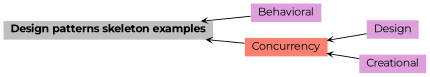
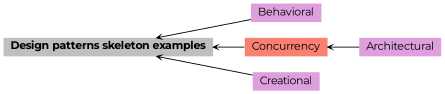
  digraph {
    fontname=Montserrat
    rankdir=LR
    node [color=black fillcolor=plum fontname=Montserrat fontsize=12 shape=plaintext style=filled]
    edge [arrowhead=open arrowsize=0.5 arrowtail=open dir=back fontname=Montserrat fontsize=15 labelfontsize=15 shape=plaintext style=solid]
-   n1 [height=0.2 label=Design width=0.4]
+   n1 [height=0.2 label=Architectural width=0.4]
    n2 [height=0.2 label=Behavioral width=0.4]
    n3 [fillcolor=salmon height=0.2 label=Concurrency width=0.4]
    n4 [height=0.2 label=Creational width=0.4]
    n5 [fillcolor=grey75 fontcolor=black height=0.2 label=<<b>Design patterns skeleton examples</b>> width=0.4]
    n3 -> n1
    n5 -> n2
    n5 -> n3
-   n3 -> n4
+   n5 -> n4
  }
